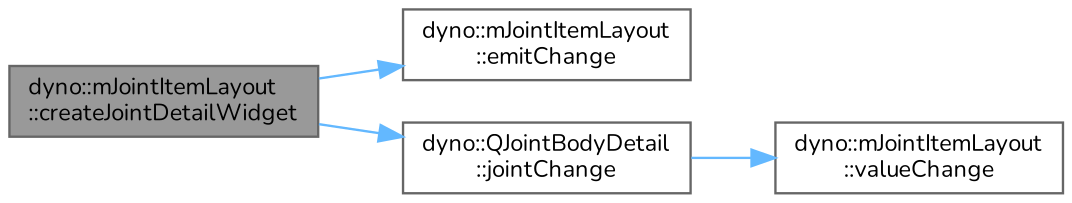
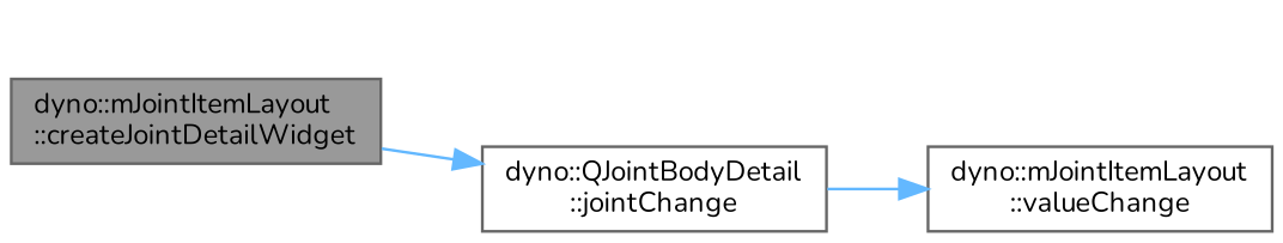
  digraph {
    fontname=Nunito
    rankdir=LR
    node [color=grey40 fillcolor=white fontname=Nunito fontsize=10 shape=box style=filled]
    edge [color=steelblue1 fontname=Nunito fontsize=10 labelfontname=Helvetica labelfontsize=10 style=solid]
    n1 [color=gray40 fillcolor=grey60 fontcolor=black height=0.2 label="dyno::mJointItemLayout\l::createJointDetailWidget" width=0.4]
-   n2 [height=0.2 label="dyno::mJointItemLayout\l::emitChange" width=0.4]
    n3 [height=0.2 label="dyno::QJointBodyDetail\l::jointChange" width=0.4]
    n4 [height=0.2 label="dyno::mJointItemLayout\l::valueChange" width=0.4]
-   n1 -> n2
    n1 -> n3
    n3 -> n4
  }
